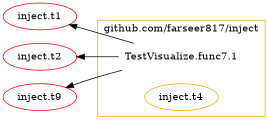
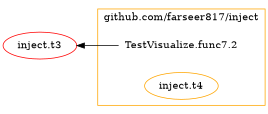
  digraph {
    compound=true
    rankdir=RL
    node [color=red]
-   n1 [label="TestVisualize.func7.1" shape=plaintext color=""]
+   n1 [label="TestVisualize.func7.2" shape=plaintext color=""]
    n2 [color=orange label="inject.t4"]
-   "inject.t1"
-   "inject.t2"
-   "inject.t3" [label="inject.t9"]
+   "inject.t3"
    subgraph cluster_1 {
      color=orange
      label="github.com/farseer817/inject"
      n1
      n2
    }
-   n1 -> "inject.t1"
-   n1 -> "inject.t2"
    n1 -> "inject.t3"
  }
